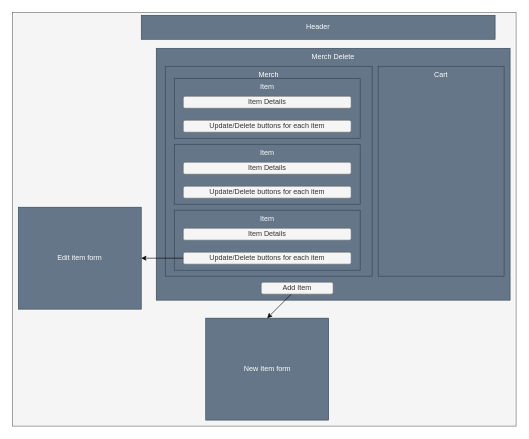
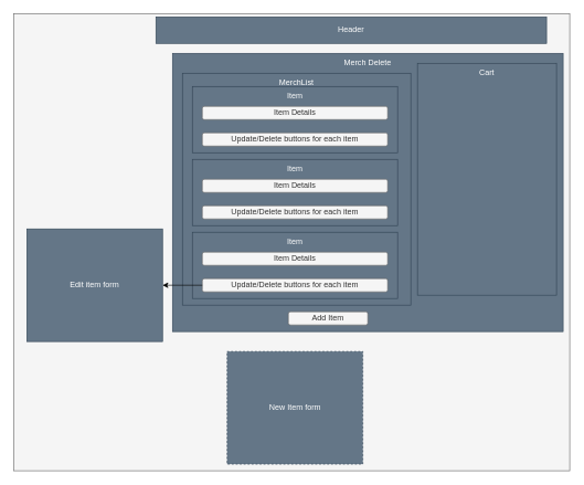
  <mxCell id="0" />
  <mxCell id="1" parent="0" />
  <mxCell id="2" value="" style="rounded=0;whiteSpace=wrap;html=1;fillColor=#f5f5f5;strokeColor=#666666;fontColor=#333333;" parent="1" vertex="1"><mxGeometry x="20" y="20" width="840" height="690" as="geometry" /></mxCell>
  <mxCell id="3" value="Merch Delete" style="rounded=0;whiteSpace=wrap;html=1;fillColor=#647687;strokeColor=#314354;fontColor=#ffffff;horizontal=1;verticalAlign=top;" parent="1" vertex="1"><mxGeometry x="260" y="80" width="590" height="420" as="geometry" /></mxCell>
  <mxCell id="4" value="Header" style="rounded=0;whiteSpace=wrap;html=1;fillColor=#647687;strokeColor=#314354;fontColor=#ffffff;" parent="1" vertex="1"><mxGeometry x="235" y="25" width="590" height="40" as="geometry" /></mxCell>
- <mxCell id="5" value="Merch" style="whiteSpace=wrap;html=1;rounded=0;fontColor=#ffffff;strokeColor=#314354;fillColor=#647687;verticalAlign=top;" parent="1" vertex="1"><mxGeometry x="275" y="110" width="345" height="350" as="geometry" /></mxCell>
+ <mxCell id="5" value="MerchList" style="whiteSpace=wrap;html=1;rounded=0;fontColor=#ffffff;strokeColor=#314354;fillColor=#647687;verticalAlign=top;" parent="1" vertex="1"><mxGeometry x="275" y="110" width="345" height="350" as="geometry" /></mxCell>
  <mxCell id="6" value="" style="group" parent="1" vertex="1" connectable="0"><mxGeometry x="290" y="130" width="310" height="100" as="geometry" /></mxCell>
  <mxCell id="7" value="Item" style="rounded=0;whiteSpace=wrap;html=1;fillColor=#647687;strokeColor=#314354;verticalAlign=top;fontColor=#ffffff;" parent="6" vertex="1"><mxGeometry width="310" height="100" as="geometry" /></mxCell>
  <mxCell id="8" value="Update/Delete buttons for each item" style="rounded=1;whiteSpace=wrap;html=1;fillColor=#f5f5f5;strokeColor=#666666;fontColor=#333333;" parent="6" vertex="1"><mxGeometry x="15" y="70" width="280" height="20" as="geometry" /></mxCell>
  <mxCell id="9" value="Item Details" style="rounded=1;whiteSpace=wrap;html=1;fillColor=#f5f5f5;strokeColor=#666666;fontColor=#333333;" parent="6" vertex="1"><mxGeometry x="15" y="30" width="280" height="20" as="geometry" /></mxCell>
  <mxCell id="10" value="" style="group" parent="1" vertex="1" connectable="0"><mxGeometry x="290" y="240" width="310" height="100" as="geometry" /></mxCell>
  <mxCell id="11" value="Item" style="rounded=0;whiteSpace=wrap;html=1;fillColor=#647687;strokeColor=#314354;verticalAlign=top;fontColor=#ffffff;" parent="10" vertex="1"><mxGeometry width="310" height="100" as="geometry" /></mxCell>
  <mxCell id="12" value="Update/Delete buttons for each item" style="rounded=1;whiteSpace=wrap;html=1;fillColor=#f5f5f5;strokeColor=#666666;fontColor=#333333;" parent="10" vertex="1"><mxGeometry x="15" y="70" width="280" height="20" as="geometry" /></mxCell>
  <mxCell id="13" value="Item Details" style="rounded=1;whiteSpace=wrap;html=1;fillColor=#f5f5f5;strokeColor=#666666;fontColor=#333333;" parent="10" vertex="1"><mxGeometry x="15" y="30" width="280" height="20" as="geometry" /></mxCell>
  <mxCell id="14" value="" style="group" parent="1" vertex="1" connectable="0"><mxGeometry x="290" y="350" width="310" height="100" as="geometry" /></mxCell>
  <mxCell id="15" value="Item" style="rounded=0;whiteSpace=wrap;html=1;fillColor=#647687;strokeColor=#314354;verticalAlign=top;fontColor=#ffffff;" parent="14" vertex="1"><mxGeometry width="310" height="100" as="geometry" /></mxCell>
  <mxCell id="16" value="Update/Delete buttons for each item" style="rounded=1;whiteSpace=wrap;html=1;fillColor=#f5f5f5;strokeColor=#666666;fontColor=#333333;" parent="14" vertex="1"><mxGeometry x="15" y="70" width="280" height="20" as="geometry" /></mxCell>
  <mxCell id="17" value="Item Details" style="rounded=1;whiteSpace=wrap;html=1;fillColor=#f5f5f5;strokeColor=#666666;fontColor=#333333;" parent="14" vertex="1"><mxGeometry x="15" y="30" width="280" height="20" as="geometry" /></mxCell>
- <mxCell id="18" value="Cart" style="rounded=0;whiteSpace=wrap;html=1;verticalAlign=top;fillColor=#647687;strokeColor=#314354;fontColor=#ffffff;" parent="1" vertex="1"><mxGeometry x="630" y="110" width="210" height="350" as="geometry" /></mxCell>
+ <mxCell id="18" value="Cart" style="rounded=0;whiteSpace=wrap;html=1;verticalAlign=top;fillColor=#647687;strokeColor=#314354;fontColor=#ffffff;" parent="1" vertex="1"><mxGeometry x="630" y="95" width="210" height="350" as="geometry" /></mxCell>
  <mxCell id="19" value="Add Item" style="rounded=1;whiteSpace=wrap;html=1;fillColor=#f5f5f5;strokeColor=#666666;fontColor=#333333;" vertex="1" parent="1"><mxGeometry x="435" y="470" width="120" height="20" as="geometry" /></mxCell>
- <mxCell id="20" value="" style="edgeStyle=none;html=1;entryX=0.5;entryY=0;entryDx=0;entryDy=0;strokeColor=#000000;" edge="1" parent="1" source="19" target="21"><mxGeometry relative="1" as="geometry"><mxPoint x="620" y="740" as="sourcePoint" /></mxGeometry></mxCell>
- <mxCell id="21" value="New Item form" style="rounded=0;whiteSpace=wrap;html=1;fillColor=#647687;strokeColor=#314354;fontColor=#ffffff;" vertex="1" parent="1"><mxGeometry x="342.5" y="530" width="205" height="170" as="geometry" /></mxCell>
- <mxCell id="22" value="Edit item form" style="rounded=0;whiteSpace=wrap;html=1;fillColor=#647687;strokeColor=#314354;fontColor=#ffffff;" vertex="1" parent="1"><mxGeometry x="30" y="345" width="205" height="170" as="geometry" /></mxCell>
+ <mxCell id="21" value="New Item form" style="rounded=0;whiteSpace=wrap;html=1;fillColor=#647687;strokeColor=#314354;fontColor=#ffffff;dashed=1;" vertex="1" parent="1"><mxGeometry x="342.5" y="530" width="205" height="170" as="geometry" /></mxCell>
+ <mxCell id="22" value="Edit item form" style="rounded=0;whiteSpace=wrap;html=1;fillColor=#647687;strokeColor=#314354;fontColor=#ffffff;" vertex="1" parent="1"><mxGeometry x="40" y="345" width="205" height="170" as="geometry" /></mxCell>
  <mxCell id="23" value="" style="edgeStyle=none;html=1;strokeColor=#000000;" edge="1" parent="1" source="16" target="22"><mxGeometry relative="1" as="geometry" /></mxCell>
